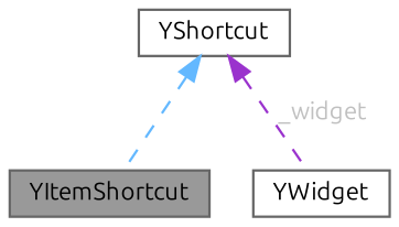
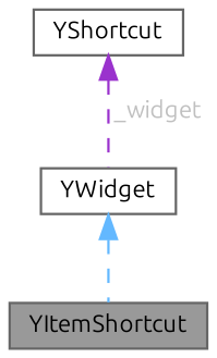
  digraph {
    fontname=Ubuntu
    node [color=gray40 fillcolor=white fontname=Ubuntu fontsize=10 shape=box style=filled]
    edge [dir=back fontname=Ubuntu fontsize=10 labelfontname=Helvetica labelfontsize=10 style=dashed]
    n1 [fillcolor=grey60 fontcolor=black height=0.2 label=YItemShortcut width=0.4]
    n2 [height=0.2 label=YShortcut width=0.4]
    n3 [height=0.2 label=YWidget width=0.4]
-   n2 -> n1 [color=steelblue1]
+   n3 -> n1 [color=steelblue1]
    n2 -> n3 [color=darkorchid3 fontcolor=grey label=" _widget"]
  }
